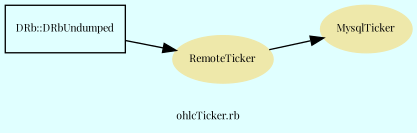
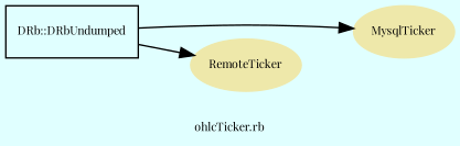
  digraph {
    bgcolor=lightcyan1
    compound=true
    fontname="Playfair Display"
    fontsize=8
    label="ohlcTicker.rb"
    rankdir=LR
    node [color=palegoldenrod fontcolor=black fontname="Playfair Display" fontsize=8 shape=ellipse style=filled]
    edge [fontname="Playfair Display"]
    n1 [label=MysqlTicker]
    n2 [label=RemoteTicker]
    n3 [color=black label="DRb::DRbUndumped" shape=box fontcolor="" style=""]
-   n2 -> n1
+   n3 -> n1
    n3 -> n2
  }
